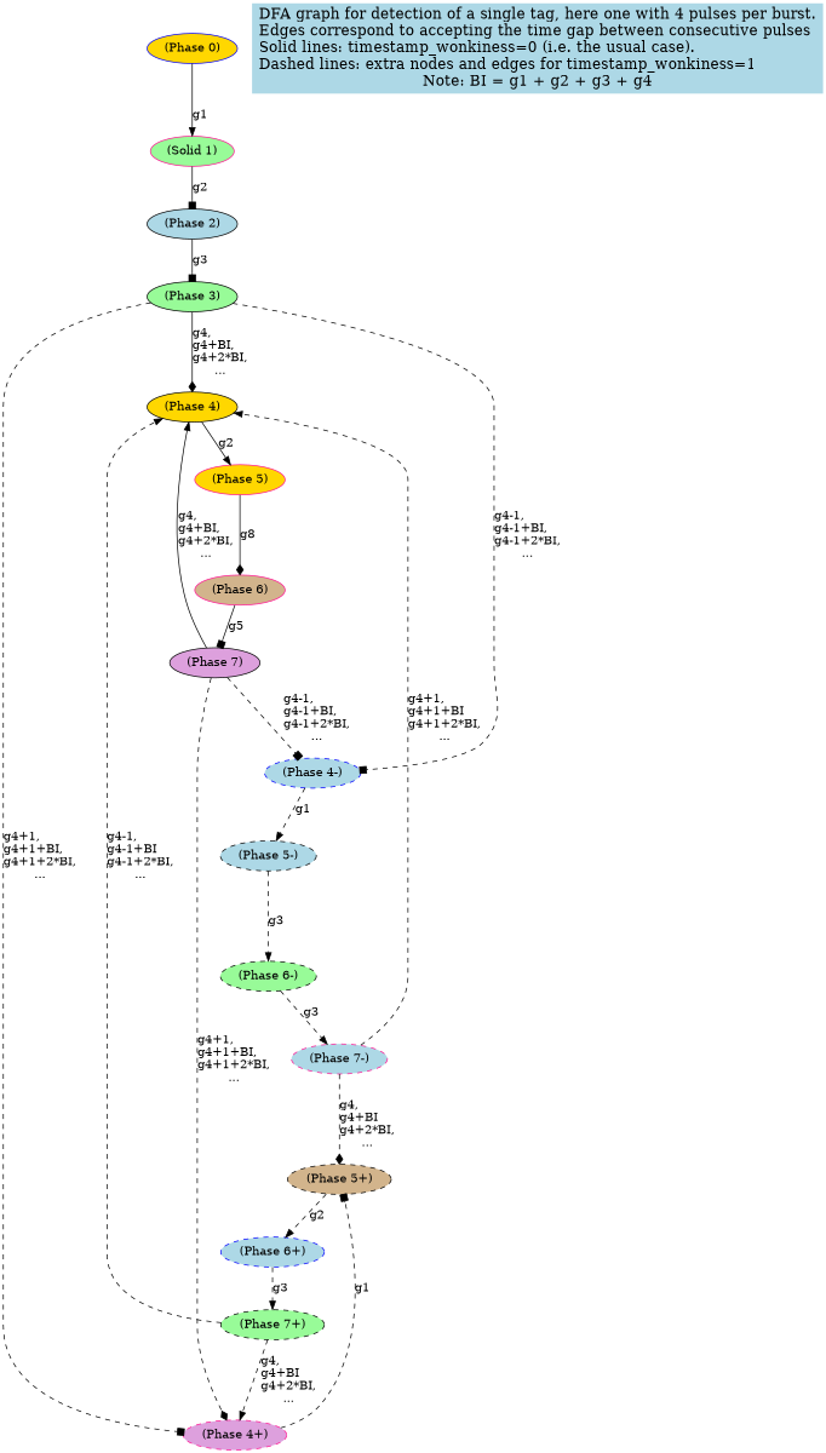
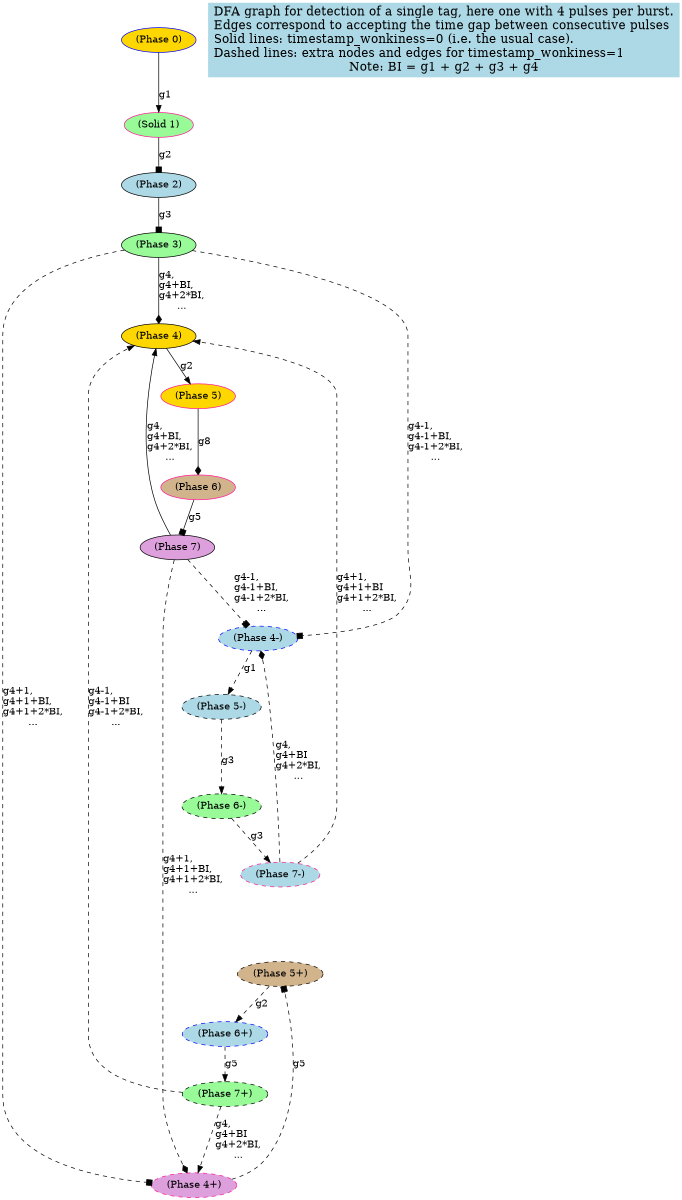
  digraph {
    node [color=black fillcolor=lightblue style=filled]
    edge [arrowhead=normal style=dashed]
    n1 [color=blue fillcolor=gold label="(Phase 0)"]
    n2 [color=deeppink fillcolor=palegreen label="(Solid 1)"]
    n3 [label="(Phase 2)"]
    n4 [fillcolor=palegreen label="(Phase 3)"]
    n5 [fillcolor=gold label="(Phase 4)"]
    n6 [color=deeppink fillcolor=gold label="(Phase 5)"]
    n7 [color=deeppink fillcolor=tan label="(Phase 6)"]
    n8 [fillcolor=plum label="(Phase 7)"]
    n9 [color=deeppink fillcolor=plum label="(Phase 4+)" style="dashed,filled"]
    n10 [color=blue label="(Phase 4-)" style="dashed,filled"]
    n11 [fillcolor=tan label="(Phase 5+)" style="dashed,filled"]
    n12 [color=blue label="(Phase 6+)" style="dashed,filled"]
    n13 [fillcolor=palegreen label="(Phase 7+)" style="dashed,filled"]
    n14 [label="(Phase 5-)" style="dashed,filled"]
    n15 [fillcolor=palegreen label="(Phase 6-)" style="dashed,filled"]
    n16 [color=deeppink label="(Phase 7-)" style="dashed,filled"]
    n17 [fontsize=18 label="DFA graph for detection of a single tag, here one with 4 pulses per burst.\lEdges correspond to accepting the time gap between consecutive pulses\lSolid lines: timestamp_wonkiness=0 (i.e. the usual case).\lDashed lines: extra nodes and edges for timestamp_wonkiness=1\lNote: BI = g1 + g2 + g3 + g4" shape=none]
    subgraph sub_1 {
      n1
      n2
      n3
      n4
      n5
      n6
      n7
      n8
    }
    subgraph sub_2 {
      n4
      n5
      n8
      n9
      n10
      n11
      n12
      n13
      n14
      n15
      n16
    }
    n1 -> n2 [label=g1 style=""]
    n2 -> n3 [arrowhead=box label=g2 style=""]
    n3 -> n4 [arrowhead=box label=g3 style=""]
    n4 -> n5 [arrowhead=diamond label="g4,\lg4+BI,\lg4+2*BI,\l..." style=""]
    n4 -> n9 [arrowhead=box label="g4+1,\lg4+1+BI,\lg4+1+2*BI,\l..."]
    n4 -> n10 [arrowhead=box label="g4-1,\lg4-1+BI,\lg4-1+2*BI,\l..."]
    n5 -> n6 [label=g2 style=""]
    n6 -> n7 [arrowhead=diamond label=g8 style=""]
    n7 -> n8 [arrowhead=box label=g5 style=""]
    n8 -> n5 [label="g4,\lg4+BI,\lg4+2*BI,\l..." style=""]
    n8 -> n9 [arrowhead=diamond label="g4+1,\lg4+1+BI,\lg4+1+2*BI,\l..."]
    n8 -> n10 [arrowhead=box label="g4-1,\lg4-1+BI,\lg4-1+2*BI,\l..."]
-   n9 -> n11 [arrowhead=box label=g1]
+   n9 -> n11 [arrowhead=box label=g5]
    n10 -> n14 [label=g1]
    n11 -> n12 [label=g2]
-   n12 -> n13 [label=g3]
+   n12 -> n13 [label=g5]
    n13 -> n5 [label="g4-1,\lg4-1+BI\lg4-1+2*BI,\l..."]
    n13 -> n9 [label="g4,\lg4+BI\lg4+2*BI,\l..."]
    n14 -> n15 [label=g3]
    n15 -> n16 [label=g3]
    n16 -> n5 [label="g4+1,\lg4+1+BI\lg4+1+2*BI,\l..."]
-   n16 -> n11 [arrowhead=diamond label="g4,\lg4+BI\lg4+2*BI,\l..."]
+   n16 -> n10 [arrowhead=diamond label="g4,\lg4+BI\lg4+2*BI,\l..."]
  }
